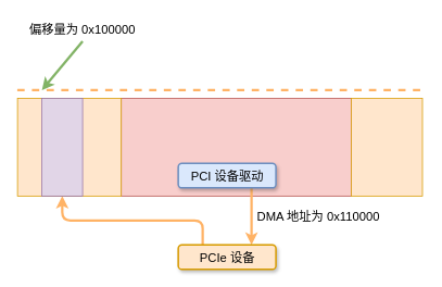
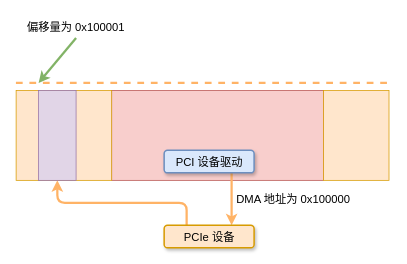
  <mxCell id="0" />
  <mxCell id="1" parent="0" />
  <mxCell id="2" value="" style="rounded=0;whiteSpace=wrap;html=1;fillColor=#f8cecc;strokeColor=#b85450;" parent="1" vertex="1"><mxGeometry x="148.5" y="120" width="282.5" height="120" as="geometry" /></mxCell>
  <mxCell id="3" style="edgeStyle=orthogonalEdgeStyle;shape=connector;rounded=1;orthogonalLoop=1;jettySize=auto;html=1;exitX=0.75;exitY=1;exitDx=0;exitDy=0;entryX=0.75;entryY=0;entryDx=0;entryDy=0;labelBackgroundColor=default;fontFamily=Helvetica;fontSize=15;fontColor=default;endArrow=classic;strokeColor=#FFB366;strokeWidth=3;" edge="1" parent="1" source="4" target="6"><mxGeometry relative="1" as="geometry" /></mxCell>
  <mxCell id="4" value="PCI 设备驱动" style="rounded=1;whiteSpace=wrap;html=1;fillColor=#dae8fc;strokeColor=#6c8ebf;fontSize=15;strokeWidth=2;glass=0;sketch=0;shadow=1;" parent="1" vertex="1"><mxGeometry x="218.5" y="200" width="120" height="30" as="geometry" /></mxCell>
  <mxCell id="5" style="edgeStyle=orthogonalEdgeStyle;shape=connector;rounded=1;orthogonalLoop=1;jettySize=auto;html=1;exitX=0.25;exitY=0;exitDx=0;exitDy=0;labelBackgroundColor=default;fontFamily=Helvetica;fontSize=15;fontColor=default;endArrow=classic;strokeColor=#FFB366;strokeWidth=3;entryX=0.5;entryY=1;entryDx=0;entryDy=0;" edge="1" parent="1" source="6" target="11"><mxGeometry relative="1" as="geometry"><mxPoint x="91" y="280" as="targetPoint" /></mxGeometry></mxCell>
  <mxCell id="6" value="PCIe 设备" style="rounded=1;whiteSpace=wrap;html=1;fillColor=#ffe6cc;strokeColor=#d79b00;fontSize=15;strokeWidth=2;glass=0;sketch=0;shadow=1;" vertex="1" parent="1"><mxGeometry x="218.5" y="300" width="120" height="30" as="geometry" /></mxCell>
  <mxCell id="7" value="" style="rounded=0;whiteSpace=wrap;html=1;fillColor=#ffe6cc;strokeColor=#d79b00;" vertex="1" parent="1"><mxGeometry x="21" y="120" width="127.5" height="120" as="geometry" /></mxCell>
  <mxCell id="8" value="" style="rounded=0;whiteSpace=wrap;html=1;fillColor=#ffe6cc;strokeColor=#d79b00;" vertex="1" parent="1"><mxGeometry x="431" y="120" width="87.5" height="120" as="geometry" /></mxCell>
- <mxCell id="9" value="DMA 地址为 0x110000" style="text;html=1;strokeColor=none;fillColor=none;align=center;verticalAlign=middle;whiteSpace=wrap;rounded=0;fontFamily=Helvetica;fontSize=15;fontColor=default;" vertex="1" parent="1"><mxGeometry x="311" y="250" width="160" height="30" as="geometry" /></mxCell>
+ <mxCell id="9" value="DMA 地址为 0x100000" style="text;html=1;strokeColor=none;fillColor=none;align=center;verticalAlign=middle;whiteSpace=wrap;rounded=0;fontFamily=Helvetica;fontSize=15;fontColor=default;" vertex="1" parent="1"><mxGeometry x="311" y="250" width="160" height="30" as="geometry" /></mxCell>
  <mxCell id="10" value="" style="endArrow=none;dashed=1;html=1;rounded=1;labelBackgroundColor=default;fontFamily=Helvetica;fontSize=15;fontColor=default;strokeColor=#FFB366;strokeWidth=3;shape=connector;" edge="1" parent="1"><mxGeometry width="50" height="50" relative="1" as="geometry"><mxPoint x="20.75" y="110" as="sourcePoint" /><mxPoint x="521" y="110" as="targetPoint" /></mxGeometry></mxCell>
  <mxCell id="11" value="" style="rounded=0;whiteSpace=wrap;html=1;fontFamily=Helvetica;fontSize=15;fillColor=#e1d5e7;strokeColor=#9673a6;" vertex="1" parent="1"><mxGeometry x="51" y="120" width="50" height="120" as="geometry" /></mxCell>
  <mxCell id="12" style="shape=connector;rounded=1;orthogonalLoop=1;jettySize=auto;html=1;exitX=0.5;exitY=1;exitDx=0;exitDy=0;labelBackgroundColor=default;fontFamily=Helvetica;fontSize=15;fontColor=default;endArrow=classic;strokeColor=#82b366;strokeWidth=3;fillColor=#d5e8d4;" edge="1" parent="1" source="13"><mxGeometry relative="1" as="geometry"><mxPoint x="51" y="110" as="targetPoint" /></mxGeometry></mxCell>
- <mxCell id="13" value="偏移量为 0x100000" style="text;html=1;strokeColor=none;fillColor=none;align=center;verticalAlign=middle;whiteSpace=wrap;rounded=0;fontFamily=Helvetica;fontSize=15;fontColor=default;" vertex="1" parent="1"><mxGeometry x="21" y="20" width="160" height="30" as="geometry" /></mxCell>
+ <mxCell id="13" value="偏移量为 0x100001" style="text;html=1;strokeColor=none;fillColor=none;align=center;verticalAlign=middle;whiteSpace=wrap;rounded=0;fontFamily=Helvetica;fontSize=15;fontColor=default;" vertex="1" parent="1"><mxGeometry x="21" y="20" width="160" height="30" as="geometry" /></mxCell>
